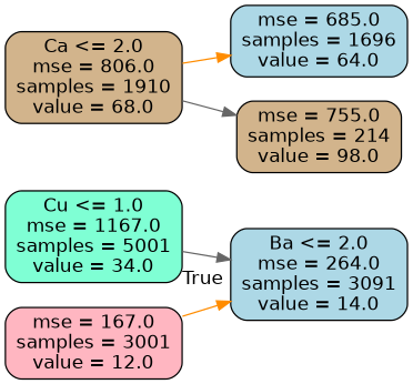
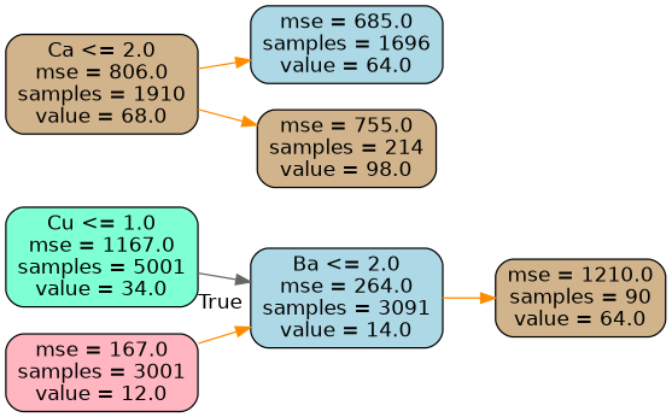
  digraph {
    rankdir=LR
    node [color=black fillcolor=tan fontname=helvetica shape=box style="filled, rounded"]
    edge [color=darkorange fontname=helvetica]
    n1 [fillcolor=aquamarine label="Cu <= 1.0\nmse = 1167.0\nsamples = 5001\nvalue = 34.0"]
    n2 [fillcolor=lightblue label="Ba <= 2.0\nmse = 264.0\nsamples = 3091\nvalue = 14.0"]
+   n3 [label="mse = 1210.0\nsamples = 90\nvalue = 64.0"]
    n4 [label="Ca <= 2.0\nmse = 806.0\nsamples = 1910\nvalue = 68.0"]
    n5 [fillcolor=lightblue label="mse = 685.0\nsamples = 1696\nvalue = 64.0"]
    n6 [label="mse = 755.0\nsamples = 214\nvalue = 98.0"]
    n7 [fillcolor=lightpink label="mse = 167.0\nsamples = 3001\nvalue = 12.0"]
    n1 -> n2 [color=gray40 headlabel=True labelangle=45 labeldistance=2.5]
+   n2 -> n3
    n4 -> n5
-   n4 -> n6 [color=gray40]
+   n4 -> n6
    n7 -> n2
  }
